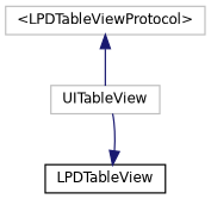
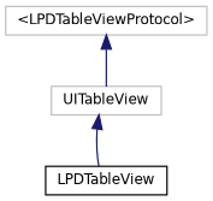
  digraph {
    rankdir=TB
    node [color=grey75 fillcolor=white fontname=Helvetica fontsize=10 shape=record style=filled]
    edge [color=midnightblue dir=back fontname=Helvetica fontsize=10 labelfontname=Helvetica labelfontsize=10 style=solid]
    n1 [height=0.2 label="\<LPDTableViewProtocol\>" width=0.4]
    n2 [height=0.2 label=UITableView width=0.4]
    n3 [color=black height=0.2 label=LPDTableView width=0.4]
    n1 -> n2
-   n3 -> n2
+   n2 -> n3
  }
